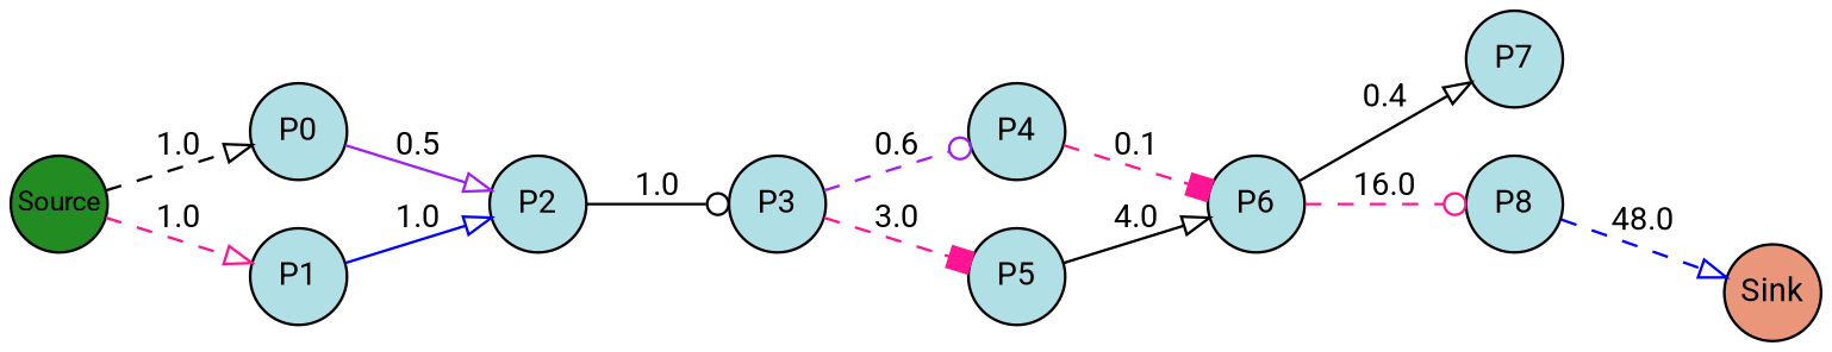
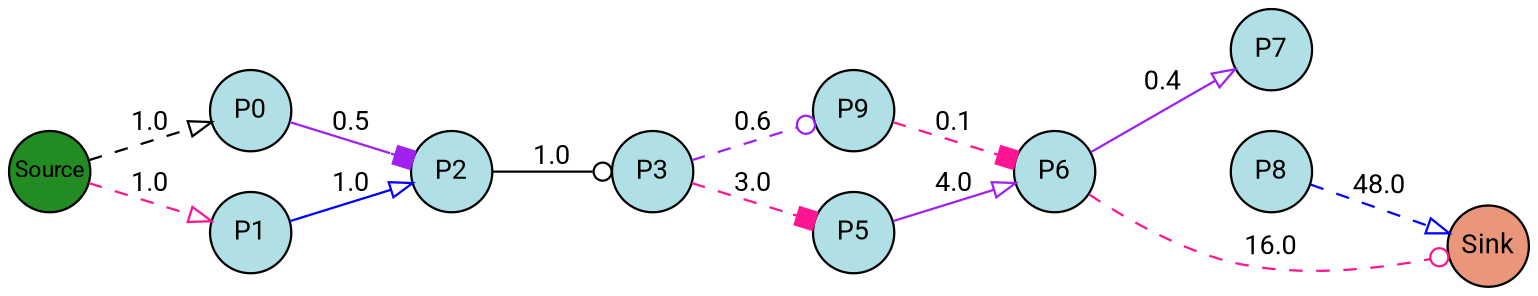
  digraph {
    fontname=Roboto
    rankdir=LR
    splines=true
    node [fillcolor=powderblue fixedsize=true fontcolor=black fontname=Roboto fontsize=12 margin=0 shape=circle style=filled]
    edge [arrowhead=onormal color=black fontcolor=black fontname=Roboto fontsize=12 margin=0 style=dashed]
    n1 [fillcolor=forestgreen fontsize=10 label=Source width=0.5]
    n2 [label=P0 width=0.5]
    n3 [label=P1 width=0.5]
    n4 [label=P2 width=0.5]
    n5 [label=P3 width=0.5]
-   n6 [label=P4 width=0.5]
+   n6 [label=P9 width=0.5]
    n7 [label=P5 width=0.5]
    n8 [label=P6 width=0.5]
    n9 [label=P7 width=0.5]
    n10 [label=P8 width=0.5]
    n11 [fillcolor=darksalmon label=Sink width=0.5]
    subgraph sub_1 {
      rank=same
      n1
    }
    subgraph sub_2 {
      rank=same
      n2
      n3
    }
    subgraph sub_3 {
      rank=same
      n4
    }
    subgraph sub_4 {
      rank=same
      n5
    }
    subgraph sub_5 {
      rank=same
      n6
      n7
    }
    subgraph sub_6 {
      rank=same
      n8
    }
    subgraph sub_7 {
      rank=same
      n9
      n10
    }
    subgraph sub_8 {
      rank=same
      n11
    }
    n1 -> n2 [label=1.0]
    n1 -> n3 [color=deeppink label=1.0]
-   n2 -> n4 [color=purple label=0.5 style=solid]
+   n2 -> n4 [arrowhead=box color=purple label=0.5 style=solid]
    n3 -> n4 [color=blue label=1.0 style=solid]
    n4 -> n5 [arrowhead=odot label=1.0 style=solid]
    n5 -> n6 [arrowhead=odot color=purple label=0.6]
    n5 -> n7 [arrowhead=box color=deeppink label=3.0]
    n6 -> n8 [arrowhead=box color=deeppink label=0.1]
-   n7 -> n8 [label=4.0 style=solid]
-   n8 -> n9 [label=0.4 style=solid]
-   n8 -> n10 [arrowhead=odot color=deeppink label=16.0]
+   n7 -> n8 [color=purple label=4.0 style=solid]
+   n8 -> n9 [color=purple label=0.4 style=solid]
+   n8 -> n11 [arrowhead=odot color=deeppink label=16.0]
    n10 -> n11 [color=blue label=48.0]
  }
